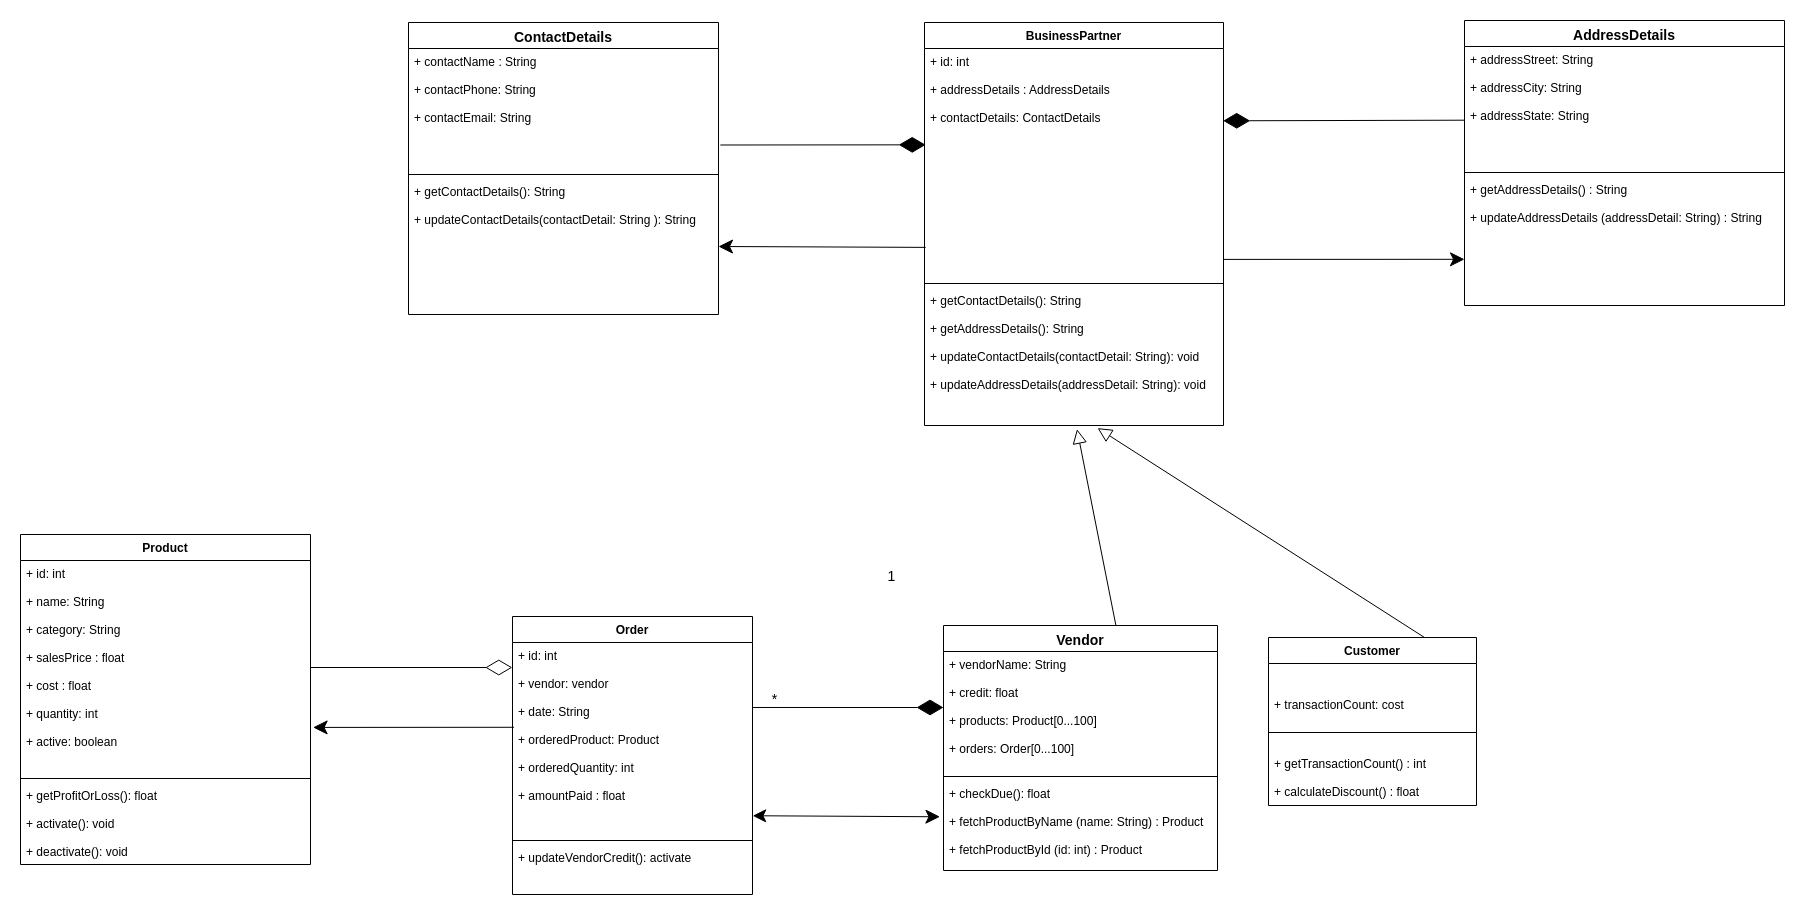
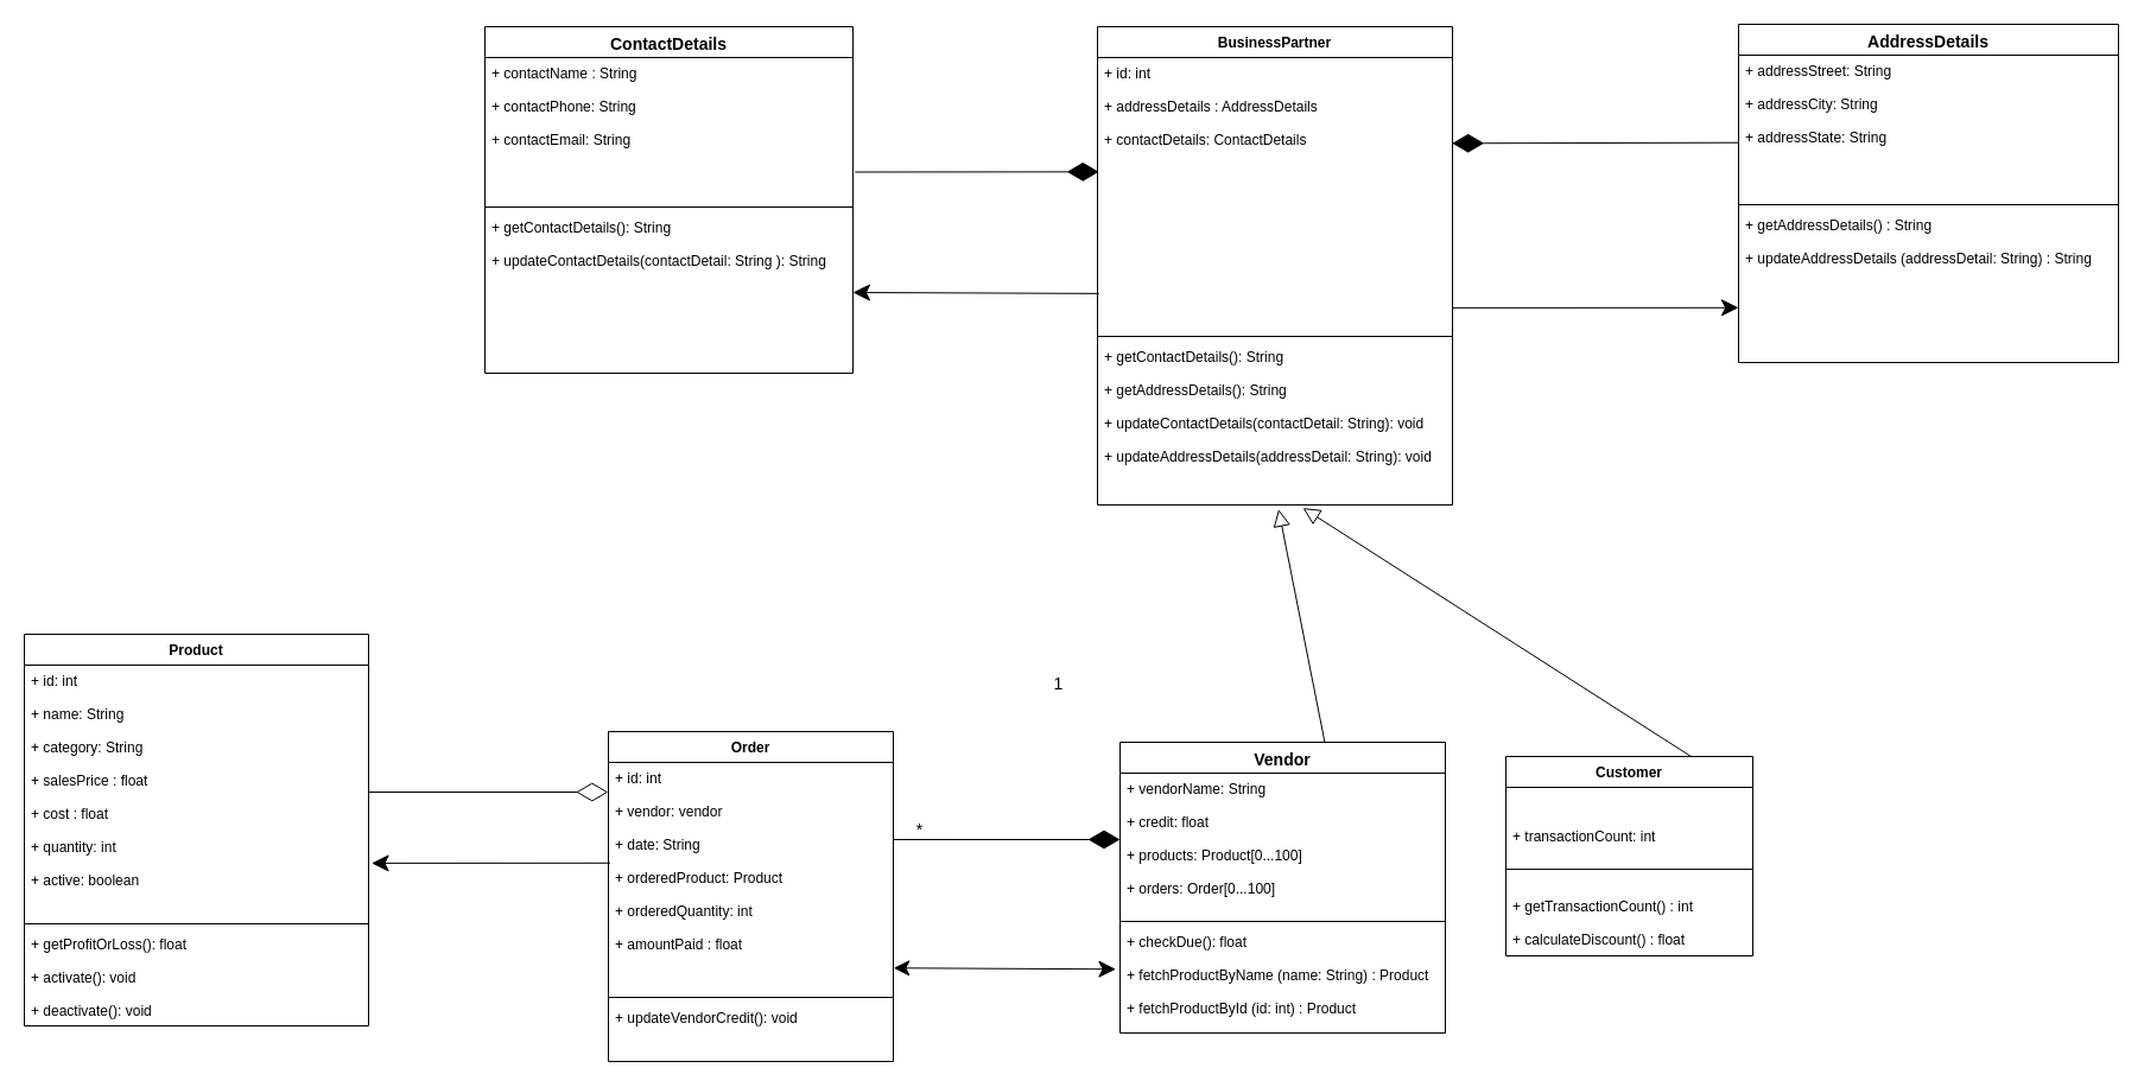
  <mxCell id="0" />
  <mxCell id="1" parent="0" />
  <mxCell id="2" value="Product" style="swimlane;fontStyle=1;align=center;verticalAlign=top;childLayout=stackLayout;horizontal=1;startSize=26;horizontalStack=0;resizeParent=1;resizeParentMax=0;resizeLast=0;collapsible=1;marginBottom=0;" vertex="1" parent="1"><mxGeometry x="20" y="534" width="290" height="330" as="geometry" /></mxCell>
  <mxCell id="3" value="+ id: int&#10;&#10;+ name: String&#10;&#10;+ category: String&#10; &#10;+ salesPrice : float&#10;&#10;+ cost : float&#10;&#10;+ quantity: int&#10;&#10;+ active: boolean" style="text;strokeColor=none;fillColor=none;align=left;verticalAlign=top;spacingLeft=4;spacingRight=4;overflow=hidden;rotatable=0;points=[[0,0.5],[1,0.5]];portConstraint=eastwest;" vertex="1" parent="2"><mxGeometry y="26" width="290" height="214" as="geometry" /></mxCell>
  <mxCell id="4" value="" style="line;strokeWidth=1;fillColor=none;align=left;verticalAlign=middle;spacingTop=-1;spacingLeft=3;spacingRight=3;rotatable=0;labelPosition=right;points=[];portConstraint=eastwest;" vertex="1" parent="2"><mxGeometry y="240" width="290" height="8" as="geometry" /></mxCell>
  <mxCell id="5" value="+ getProfitOrLoss(): float&#10;&#10;+ activate(): void&#10;&#10;+ deactivate(): void&#10;&#10;+ isBelowThreshold(): void" style="text;strokeColor=none;fillColor=none;align=left;verticalAlign=top;spacingLeft=4;spacingRight=4;overflow=hidden;rotatable=0;points=[[0,0.5],[1,0.5]];portConstraint=eastwest;" vertex="1" parent="2"><mxGeometry y="248" width="290" height="82" as="geometry" /></mxCell>
  <mxCell id="6" value="Order" style="swimlane;fontStyle=1;align=center;verticalAlign=top;childLayout=stackLayout;horizontal=1;startSize=26;horizontalStack=0;resizeParent=1;resizeParentMax=0;resizeLast=0;collapsible=1;marginBottom=0;" vertex="1" parent="1"><mxGeometry x="512" y="616" width="240" height="278" as="geometry" /></mxCell>
  <mxCell id="7" value="+ id: int&#10;&#10;+ vendor: vendor&#10;&#10;+ date: String&#10;&#10;+ orderedProduct: Product&#10;&#10;+ orderedQuantity: int&#10;&#10;+ amountPaid : float" style="text;strokeColor=none;fillColor=none;align=left;verticalAlign=top;spacingLeft=4;spacingRight=4;overflow=hidden;rotatable=0;points=[[0,0.5],[1,0.5]];portConstraint=eastwest;" vertex="1" parent="6"><mxGeometry y="26" width="240" height="194" as="geometry" /></mxCell>
  <mxCell id="8" value="" style="line;strokeWidth=1;fillColor=none;align=left;verticalAlign=middle;spacingTop=-1;spacingLeft=3;spacingRight=3;rotatable=0;labelPosition=right;points=[];portConstraint=eastwest;" vertex="1" parent="6"><mxGeometry y="220" width="240" height="8" as="geometry" /></mxCell>
- <mxCell id="9" value="+ updateVendorCredit(): activate" style="text;strokeColor=none;fillColor=none;align=left;verticalAlign=top;spacingLeft=4;spacingRight=4;overflow=hidden;rotatable=0;points=[[0,0.5],[1,0.5]];portConstraint=eastwest;" vertex="1" parent="6"><mxGeometry y="228" width="240" height="50" as="geometry" /></mxCell>
+ <mxCell id="9" value="+ updateVendorCredit(): void" style="text;strokeColor=none;fillColor=none;align=left;verticalAlign=top;spacingLeft=4;spacingRight=4;overflow=hidden;rotatable=0;points=[[0,0.5],[1,0.5]];portConstraint=eastwest;" vertex="1" parent="6"><mxGeometry y="228" width="240" height="50" as="geometry" /></mxCell>
  <mxCell id="10" style="edgeStyle=none;rounded=0;orthogonalLoop=1;jettySize=auto;html=1;exitX=0.75;exitY=0;exitDx=0;exitDy=0;entryX=0.579;entryY=1.019;entryDx=0;entryDy=0;entryPerimeter=0;fontSize=14;endArrow=block;endFill=0;startSize=11;strokeWidth=1;arcSize=20;endSize=12;" edge="1" parent="1" source="11" target="19"><mxGeometry relative="1" as="geometry" /></mxCell>
  <mxCell id="11" value="Customer" style="swimlane;fontStyle=1;align=center;verticalAlign=top;childLayout=stackLayout;horizontal=1;startSize=26;horizontalStack=0;resizeParent=1;resizeParentMax=0;resizeLast=0;collapsible=1;marginBottom=0;" vertex="1" parent="1"><mxGeometry x="1268" y="637" width="208" height="168" as="geometry" /></mxCell>
- <mxCell id="12" value="&#10;&#10;+ transactionCount: cost" style="text;strokeColor=none;fillColor=none;align=left;verticalAlign=top;spacingLeft=4;spacingRight=4;overflow=hidden;rotatable=0;points=[[0,0.5],[1,0.5]];portConstraint=eastwest;" vertex="1" parent="11"><mxGeometry y="26" width="208" height="65" as="geometry" /></mxCell>
+ <mxCell id="12" value="&#10;&#10;+ transactionCount: int" style="text;strokeColor=none;fillColor=none;align=left;verticalAlign=top;spacingLeft=4;spacingRight=4;overflow=hidden;rotatable=0;points=[[0,0.5],[1,0.5]];portConstraint=eastwest;" vertex="1" parent="11"><mxGeometry y="26" width="208" height="65" as="geometry" /></mxCell>
  <mxCell id="13" value="" style="line;strokeWidth=1;fillColor=none;align=left;verticalAlign=middle;spacingTop=-1;spacingLeft=3;spacingRight=3;rotatable=0;labelPosition=right;points=[];portConstraint=eastwest;" vertex="1" parent="11"><mxGeometry y="91" width="208" height="8" as="geometry" /></mxCell>
  <mxCell id="14" value="&#10;+ getTransactionCount() : int&#10;&#10;+ calculateDiscount() : float" style="text;strokeColor=none;fillColor=none;align=left;verticalAlign=top;spacingLeft=4;spacingRight=4;overflow=hidden;rotatable=0;points=[[0,0.5],[1,0.5]];portConstraint=eastwest;" vertex="1" parent="11"><mxGeometry y="99" width="208" height="69" as="geometry" /></mxCell>
  <mxCell id="15" style="rounded=0;orthogonalLoop=1;jettySize=auto;html=1;endArrow=block;endFill=0;entryX=0.51;entryY=1.027;entryDx=0;entryDy=0;entryPerimeter=0;strokeWidth=1;startSize=11;fontSize=14;snapToPoint=1;exitX=0.63;exitY=0.004;exitDx=0;exitDy=0;endSize=12;exitPerimeter=0;" edge="1" parent="1" source="20" target="19"><mxGeometry relative="1" as="geometry"><mxPoint x="1183" y="496" as="targetPoint" /><mxPoint x="995" y="588" as="sourcePoint" /></mxGeometry></mxCell>
  <mxCell id="16" value="BusinessPartner" style="swimlane;fontStyle=1;align=center;verticalAlign=top;childLayout=stackLayout;horizontal=1;startSize=26;horizontalStack=0;resizeParent=1;resizeParentMax=0;resizeLast=0;collapsible=1;marginBottom=0;" vertex="1" parent="1"><mxGeometry x="924" y="22" width="299" height="403" as="geometry" /></mxCell>
  <mxCell id="17" value="+ id: int&#10;&#10;+ addressDetails : AddressDetails&#10;&#10;+ contactDetails: ContactDetails" style="text;strokeColor=none;fillColor=none;align=left;verticalAlign=top;spacingLeft=4;spacingRight=4;overflow=hidden;rotatable=0;points=[[0,0.5],[1,0.5]];portConstraint=eastwest;" vertex="1" parent="16"><mxGeometry y="26" width="299" height="231" as="geometry" /></mxCell>
  <mxCell id="18" value="" style="line;strokeWidth=1;fillColor=none;align=left;verticalAlign=middle;spacingTop=-1;spacingLeft=3;spacingRight=3;rotatable=0;labelPosition=right;points=[];portConstraint=eastwest;" vertex="1" parent="16"><mxGeometry y="257" width="299" height="8" as="geometry" /></mxCell>
  <mxCell id="19" value="+ getContactDetails(): String&#10;&#10;+ getAddressDetails(): String&#10;&#10;+ updateContactDetails(contactDetail: String): void&#10;&#10;+ updateAddressDetails(addressDetail: String): void" style="text;strokeColor=none;fillColor=none;align=left;verticalAlign=top;spacingLeft=4;spacingRight=4;overflow=hidden;rotatable=0;points=[[0,0.5],[1,0.5]];portConstraint=eastwest;" vertex="1" parent="16"><mxGeometry y="265" width="299" height="138" as="geometry" /></mxCell>
  <mxCell id="20" value="Vendor" style="swimlane;fontStyle=1;align=center;verticalAlign=top;childLayout=stackLayout;horizontal=1;startSize=26;horizontalStack=0;resizeParent=1;resizeParentMax=0;resizeLast=0;collapsible=1;marginBottom=0;fontSize=14;" vertex="1" parent="1"><mxGeometry x="943" y="625" width="274" height="245" as="geometry" /></mxCell>
  <mxCell id="21" value="+ vendorName: String&#10;&#10;+ credit: float&#10;&#10;+ products: Product[0...100]&#10;&#10;+ orders: Order[0...100]" style="text;strokeColor=none;fillColor=none;align=left;verticalAlign=top;spacingLeft=4;spacingRight=4;overflow=hidden;rotatable=0;points=[[0,0.5],[1,0.5]];portConstraint=eastwest;" vertex="1" parent="20"><mxGeometry y="26" width="274" height="121" as="geometry" /></mxCell>
  <mxCell id="22" value="" style="line;strokeWidth=1;fillColor=none;align=left;verticalAlign=middle;spacingTop=-1;spacingLeft=3;spacingRight=3;rotatable=0;labelPosition=right;points=[];portConstraint=eastwest;" vertex="1" parent="20"><mxGeometry y="147" width="274" height="8" as="geometry" /></mxCell>
  <mxCell id="23" value="+ checkDue(): float&#10;&#10;+ fetchProductByName (name: String) : Product&#10;&#10;+ fetchProductById (id: int) : Product" style="text;strokeColor=none;fillColor=none;align=left;verticalAlign=top;spacingLeft=4;spacingRight=4;overflow=hidden;rotatable=0;points=[[0,0.5],[1,0.5]];portConstraint=eastwest;" vertex="1" parent="20"><mxGeometry y="155" width="274" height="90" as="geometry" /></mxCell>
  <mxCell id="24" value="AddressDetails" style="swimlane;fontStyle=1;align=center;verticalAlign=top;childLayout=stackLayout;horizontal=1;startSize=26;horizontalStack=0;resizeParent=1;resizeParentMax=0;resizeLast=0;collapsible=1;marginBottom=0;fontSize=14;" vertex="1" parent="1"><mxGeometry x="1464" y="20" width="320" height="285" as="geometry" /></mxCell>
  <mxCell id="25" value="+ addressStreet: String&#10;&#10;+ addressCity: String&#10;&#10;+ addressState: String" style="text;strokeColor=none;fillColor=none;align=left;verticalAlign=top;spacingLeft=4;spacingRight=4;overflow=hidden;rotatable=0;points=[[0,0.5],[1,0.5]];portConstraint=eastwest;" vertex="1" parent="24"><mxGeometry y="26" width="320" height="122" as="geometry" /></mxCell>
  <mxCell id="26" value="" style="line;strokeWidth=1;fillColor=none;align=left;verticalAlign=middle;spacingTop=-1;spacingLeft=3;spacingRight=3;rotatable=0;labelPosition=right;points=[];portConstraint=eastwest;" vertex="1" parent="24"><mxGeometry y="148" width="320" height="8" as="geometry" /></mxCell>
  <mxCell id="27" value="+ getAddressDetails() : String&#10;&#10;+ updateAddressDetails (addressDetail: String) : String" style="text;strokeColor=none;fillColor=none;align=left;verticalAlign=top;spacingLeft=4;spacingRight=4;overflow=hidden;rotatable=0;points=[[0,0.5],[1,0.5]];portConstraint=eastwest;" vertex="1" parent="24"><mxGeometry y="156" width="320" height="129" as="geometry" /></mxCell>
  <mxCell id="28" value="ContactDetails" style="swimlane;fontStyle=1;align=center;verticalAlign=top;childLayout=stackLayout;horizontal=1;startSize=26;horizontalStack=0;resizeParent=1;resizeParentMax=0;resizeLast=0;collapsible=1;marginBottom=0;fontSize=14;" vertex="1" parent="1"><mxGeometry x="408" y="22" width="310" height="292" as="geometry" /></mxCell>
  <mxCell id="29" value="+ contactName : String&#10;&#10;+ contactPhone: String&#10;&#10;+ contactEmail: String" style="text;strokeColor=none;fillColor=none;align=left;verticalAlign=top;spacingLeft=4;spacingRight=4;overflow=hidden;rotatable=0;points=[[0,0.5],[1,0.5]];portConstraint=eastwest;" vertex="1" parent="28"><mxGeometry y="26" width="310" height="122" as="geometry" /></mxCell>
  <mxCell id="30" value="" style="line;strokeWidth=1;fillColor=none;align=left;verticalAlign=middle;spacingTop=-1;spacingLeft=3;spacingRight=3;rotatable=0;labelPosition=right;points=[];portConstraint=eastwest;" vertex="1" parent="28"><mxGeometry y="148" width="310" height="8" as="geometry" /></mxCell>
  <mxCell id="31" value="+ getContactDetails(): String&#10;&#10;+ updateContactDetails(contactDetail: String ): String" style="text;strokeColor=none;fillColor=none;align=left;verticalAlign=top;spacingLeft=4;spacingRight=4;overflow=hidden;rotatable=0;points=[[0,0.5],[1,0.5]];portConstraint=eastwest;" vertex="1" parent="28"><mxGeometry y="156" width="310" height="136" as="geometry" /></mxCell>
  <mxCell id="32" value="" style="endArrow=diamondThin;endFill=1;endSize=24;html=1;fontSize=14;strokeWidth=1;exitX=1.006;exitY=0.791;exitDx=0;exitDy=0;exitPerimeter=0;entryX=0.004;entryY=0.417;entryDx=0;entryDy=0;entryPerimeter=0;" edge="1" parent="1" source="29" target="17"><mxGeometry width="160" relative="1" as="geometry"><mxPoint x="723" y="145" as="sourcePoint" /><mxPoint x="883" y="145" as="targetPoint" /></mxGeometry></mxCell>
  <mxCell id="33" value="" style="endArrow=classic;html=1;fontSize=14;startSize=11;endSize=12;strokeWidth=1;bendable=0;entryX=1;entryY=0.5;entryDx=0;entryDy=0;exitX=0.004;exitY=0.861;exitDx=0;exitDy=0;exitPerimeter=0;" edge="1" parent="1" source="17" target="31"><mxGeometry width="50" height="50" relative="1" as="geometry"><mxPoint x="910" y="252" as="sourcePoint" /><mxPoint x="960" y="202" as="targetPoint" /></mxGeometry></mxCell>
  <mxCell id="34" value="" style="endArrow=diamondThin;endFill=1;endSize=24;html=1;fontSize=14;strokeWidth=1;exitX=-0.001;exitY=0.604;exitDx=0;exitDy=0;exitPerimeter=0;entryX=0.999;entryY=0.313;entryDx=0;entryDy=0;entryPerimeter=0;" edge="1" parent="1" source="25" target="17"><mxGeometry width="160" relative="1" as="geometry"><mxPoint x="1446.336" y="119.997" as="sourcePoint" /><mxPoint x="1241" y="120.172" as="targetPoint" /></mxGeometry></mxCell>
  <mxCell id="35" value="" style="endArrow=classic;html=1;fontSize=14;startSize=11;endSize=12;strokeWidth=1;bendable=0;entryX=0;entryY=0.642;entryDx=0;entryDy=0;exitX=1;exitY=0.913;exitDx=0;exitDy=0;exitPerimeter=0;entryPerimeter=0;" edge="1" parent="1" source="17" target="27"><mxGeometry width="50" height="50" relative="1" as="geometry"><mxPoint x="1241" y="258" as="sourcePoint" /><mxPoint x="1448.196" y="258.891" as="targetPoint" /></mxGeometry></mxCell>
  <mxCell id="36" value="" style="endArrow=classic;startArrow=classic;html=1;fontSize=14;startSize=11;endSize=12;strokeWidth=1;entryX=-0.013;entryY=0.403;entryDx=0;entryDy=0;entryPerimeter=0;exitX=1.001;exitY=0.893;exitDx=0;exitDy=0;exitPerimeter=0;bendable=0;" edge="1" parent="1" source="7" target="23"><mxGeometry width="50" height="50" relative="1" as="geometry"><mxPoint x="819" y="789" as="sourcePoint" /><mxPoint x="869" y="739" as="targetPoint" /></mxGeometry></mxCell>
  <mxCell id="37" value="" style="endArrow=classic;html=1;fontSize=14;startSize=11;endSize=12;strokeWidth=1;exitX=0.006;exitY=0.437;exitDx=0;exitDy=0;exitPerimeter=0;entryX=1.009;entryY=0.78;entryDx=0;entryDy=0;entryPerimeter=0;" edge="1" parent="1" source="7" target="3"><mxGeometry width="50" height="50" relative="1" as="geometry"><mxPoint x="437" y="726" as="sourcePoint" /><mxPoint x="387" y="776" as="targetPoint" /></mxGeometry></mxCell>
  <mxCell id="38" value="" style="endArrow=diamondThin;endFill=0;endSize=24;html=1;fontSize=14;strokeWidth=1;exitX=1;exitY=0.5;exitDx=0;exitDy=0;entryX=-0.001;entryY=0.129;entryDx=0;entryDy=0;entryPerimeter=0;" edge="1" parent="1" source="3" target="7"><mxGeometry width="160" relative="1" as="geometry"><mxPoint x="306.66" y="669.172" as="sourcePoint" /><mxPoint x="511.996" y="668.997" as="targetPoint" /><Array as="points" /></mxGeometry></mxCell>
  <mxCell id="39" value="" style="endArrow=diamondThin;endFill=1;endSize=24;html=1;fontSize=14;strokeWidth=1;entryX=0.004;entryY=0.417;entryDx=0;entryDy=0;entryPerimeter=0;exitX=1;exitY=0.335;exitDx=0;exitDy=0;exitPerimeter=0;" edge="1" parent="1" source="7"><mxGeometry width="160" relative="1" as="geometry"><mxPoint x="753" y="707" as="sourcePoint" /><mxPoint x="942.996" y="706.997" as="targetPoint" /></mxGeometry></mxCell>
  <mxCell id="40" value="*" style="text;html=1;align=center;verticalAlign=middle;resizable=0;points=[];autosize=1;strokeColor=none;fontSize=14;" vertex="1" parent="1"><mxGeometry x="766" y="688" width="16" height="21" as="geometry" /></mxCell>
  <mxCell id="41" value="1" style="text;html=1;align=center;verticalAlign=middle;resizable=0;points=[];autosize=1;strokeColor=none;fontSize=14;" vertex="1" parent="1"><mxGeometry x="882" y="565" width="18" height="21" as="geometry" /></mxCell>
